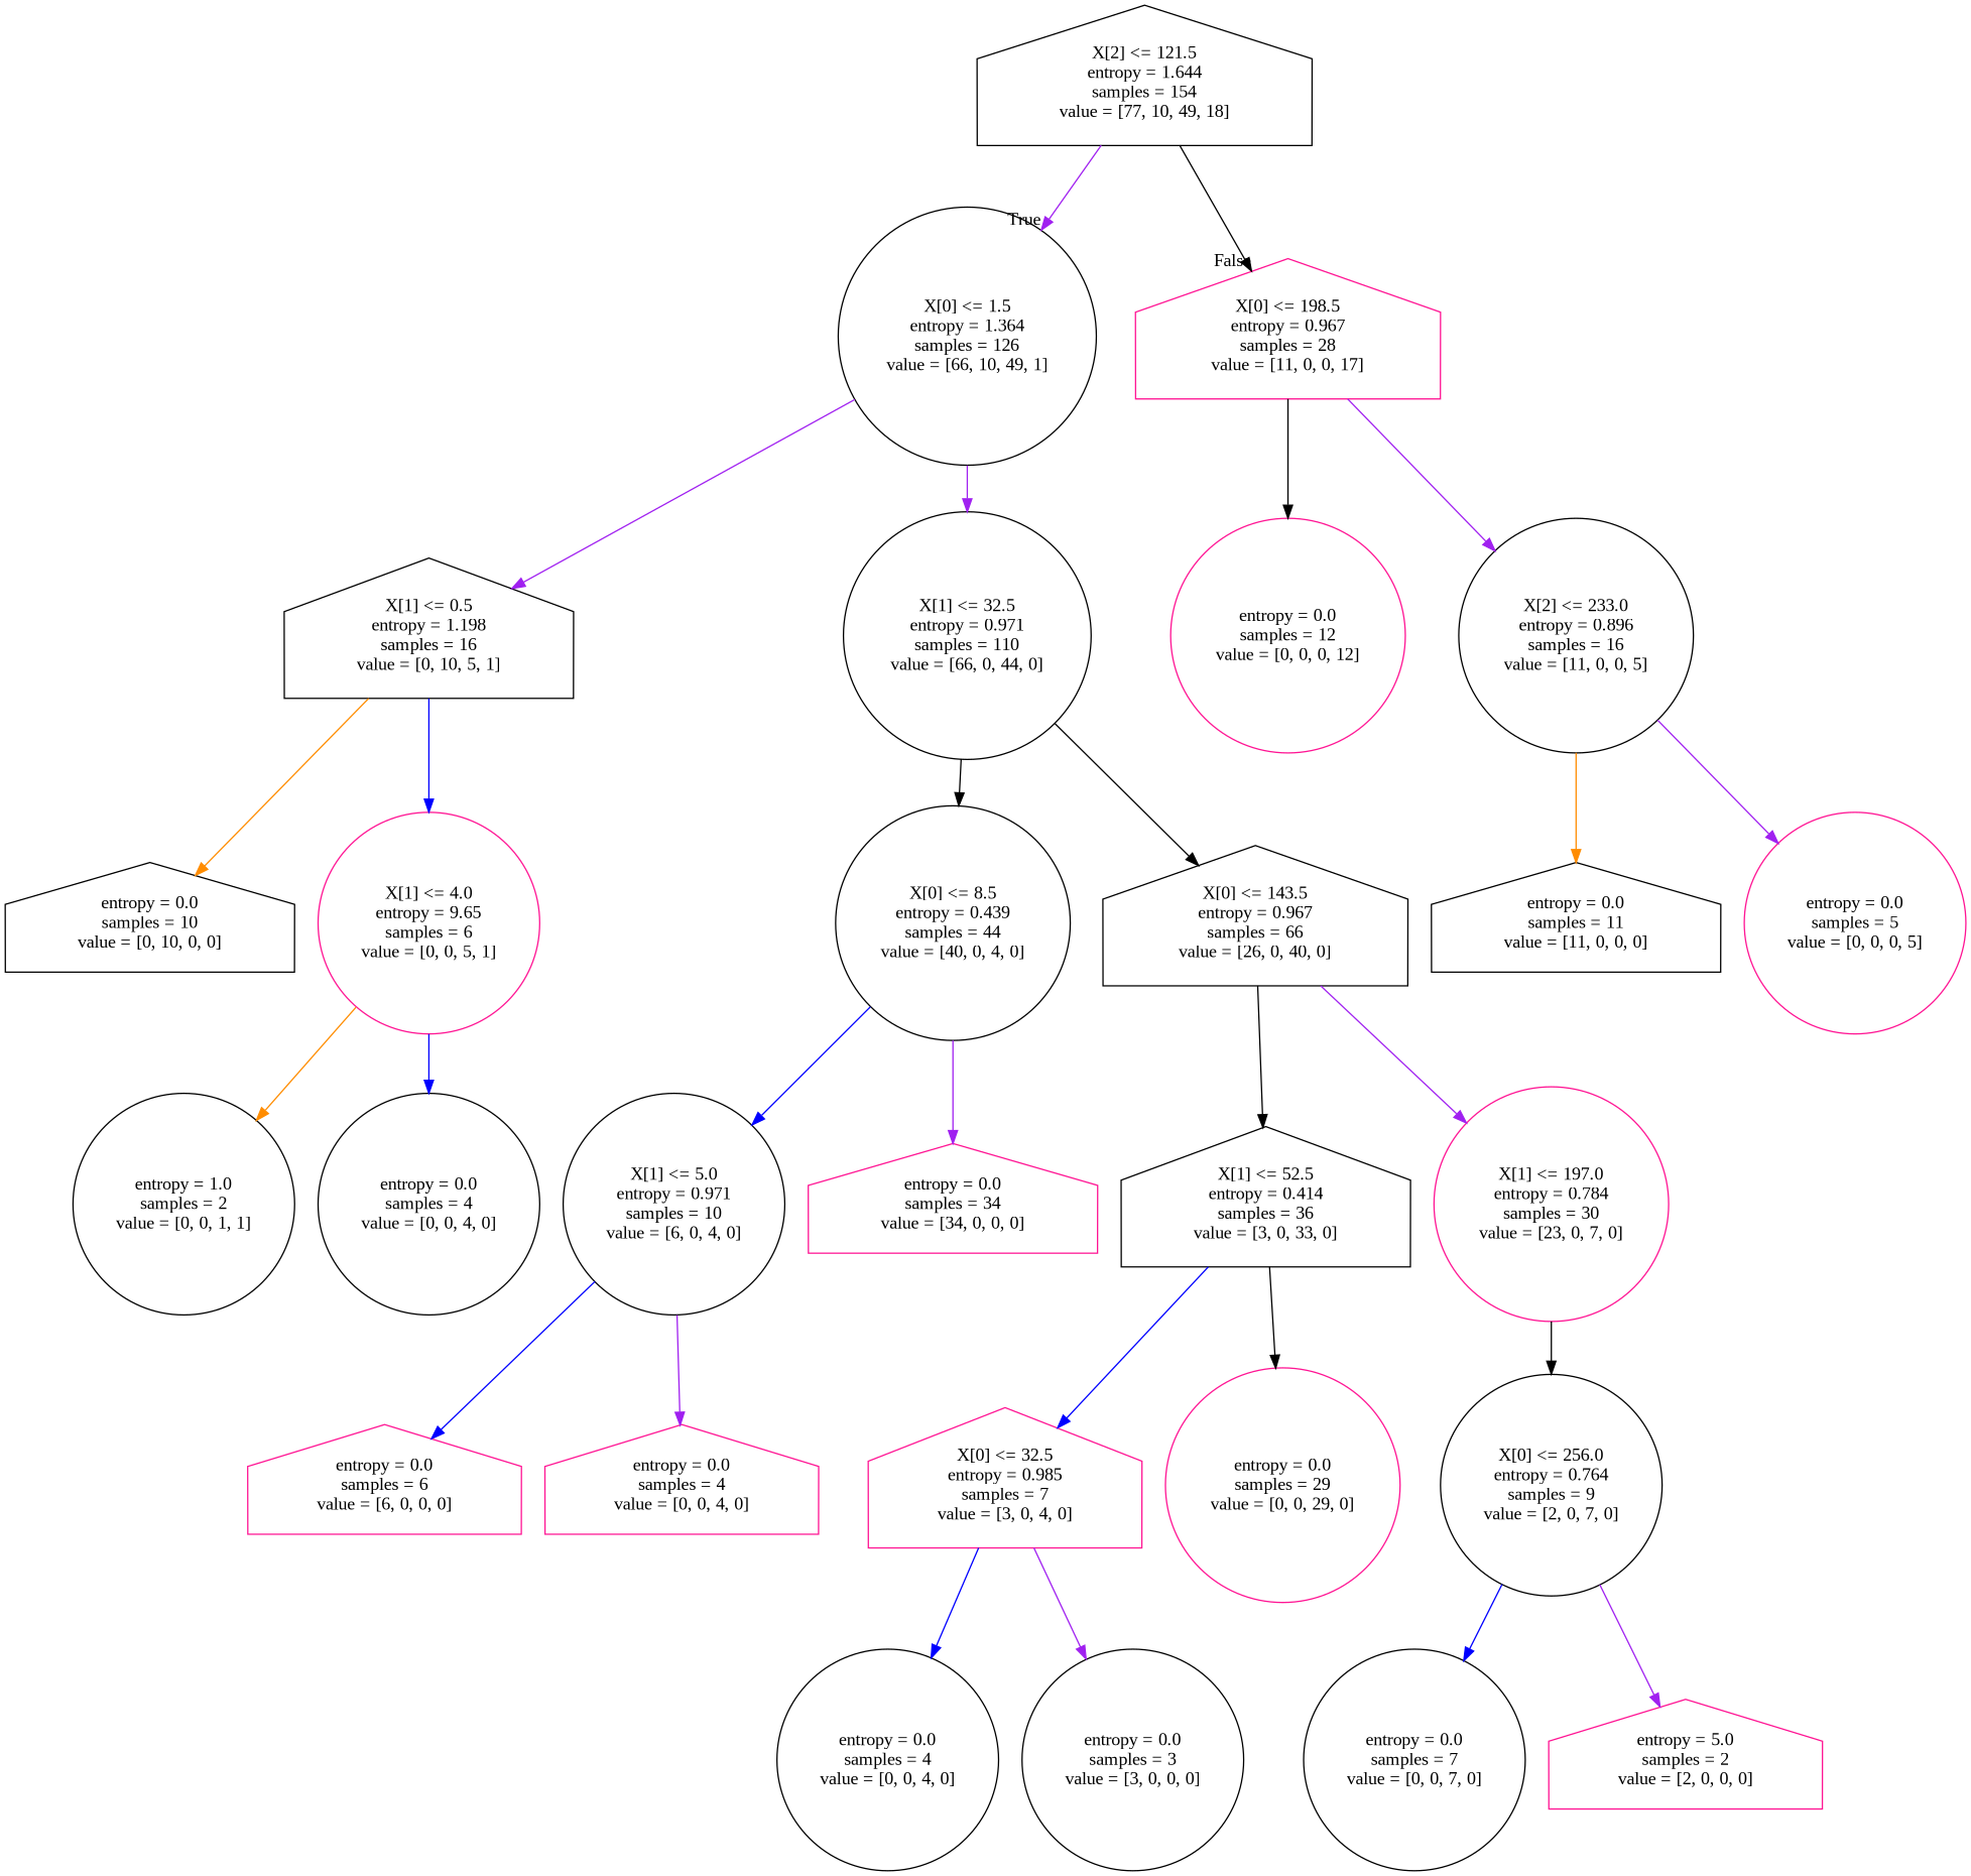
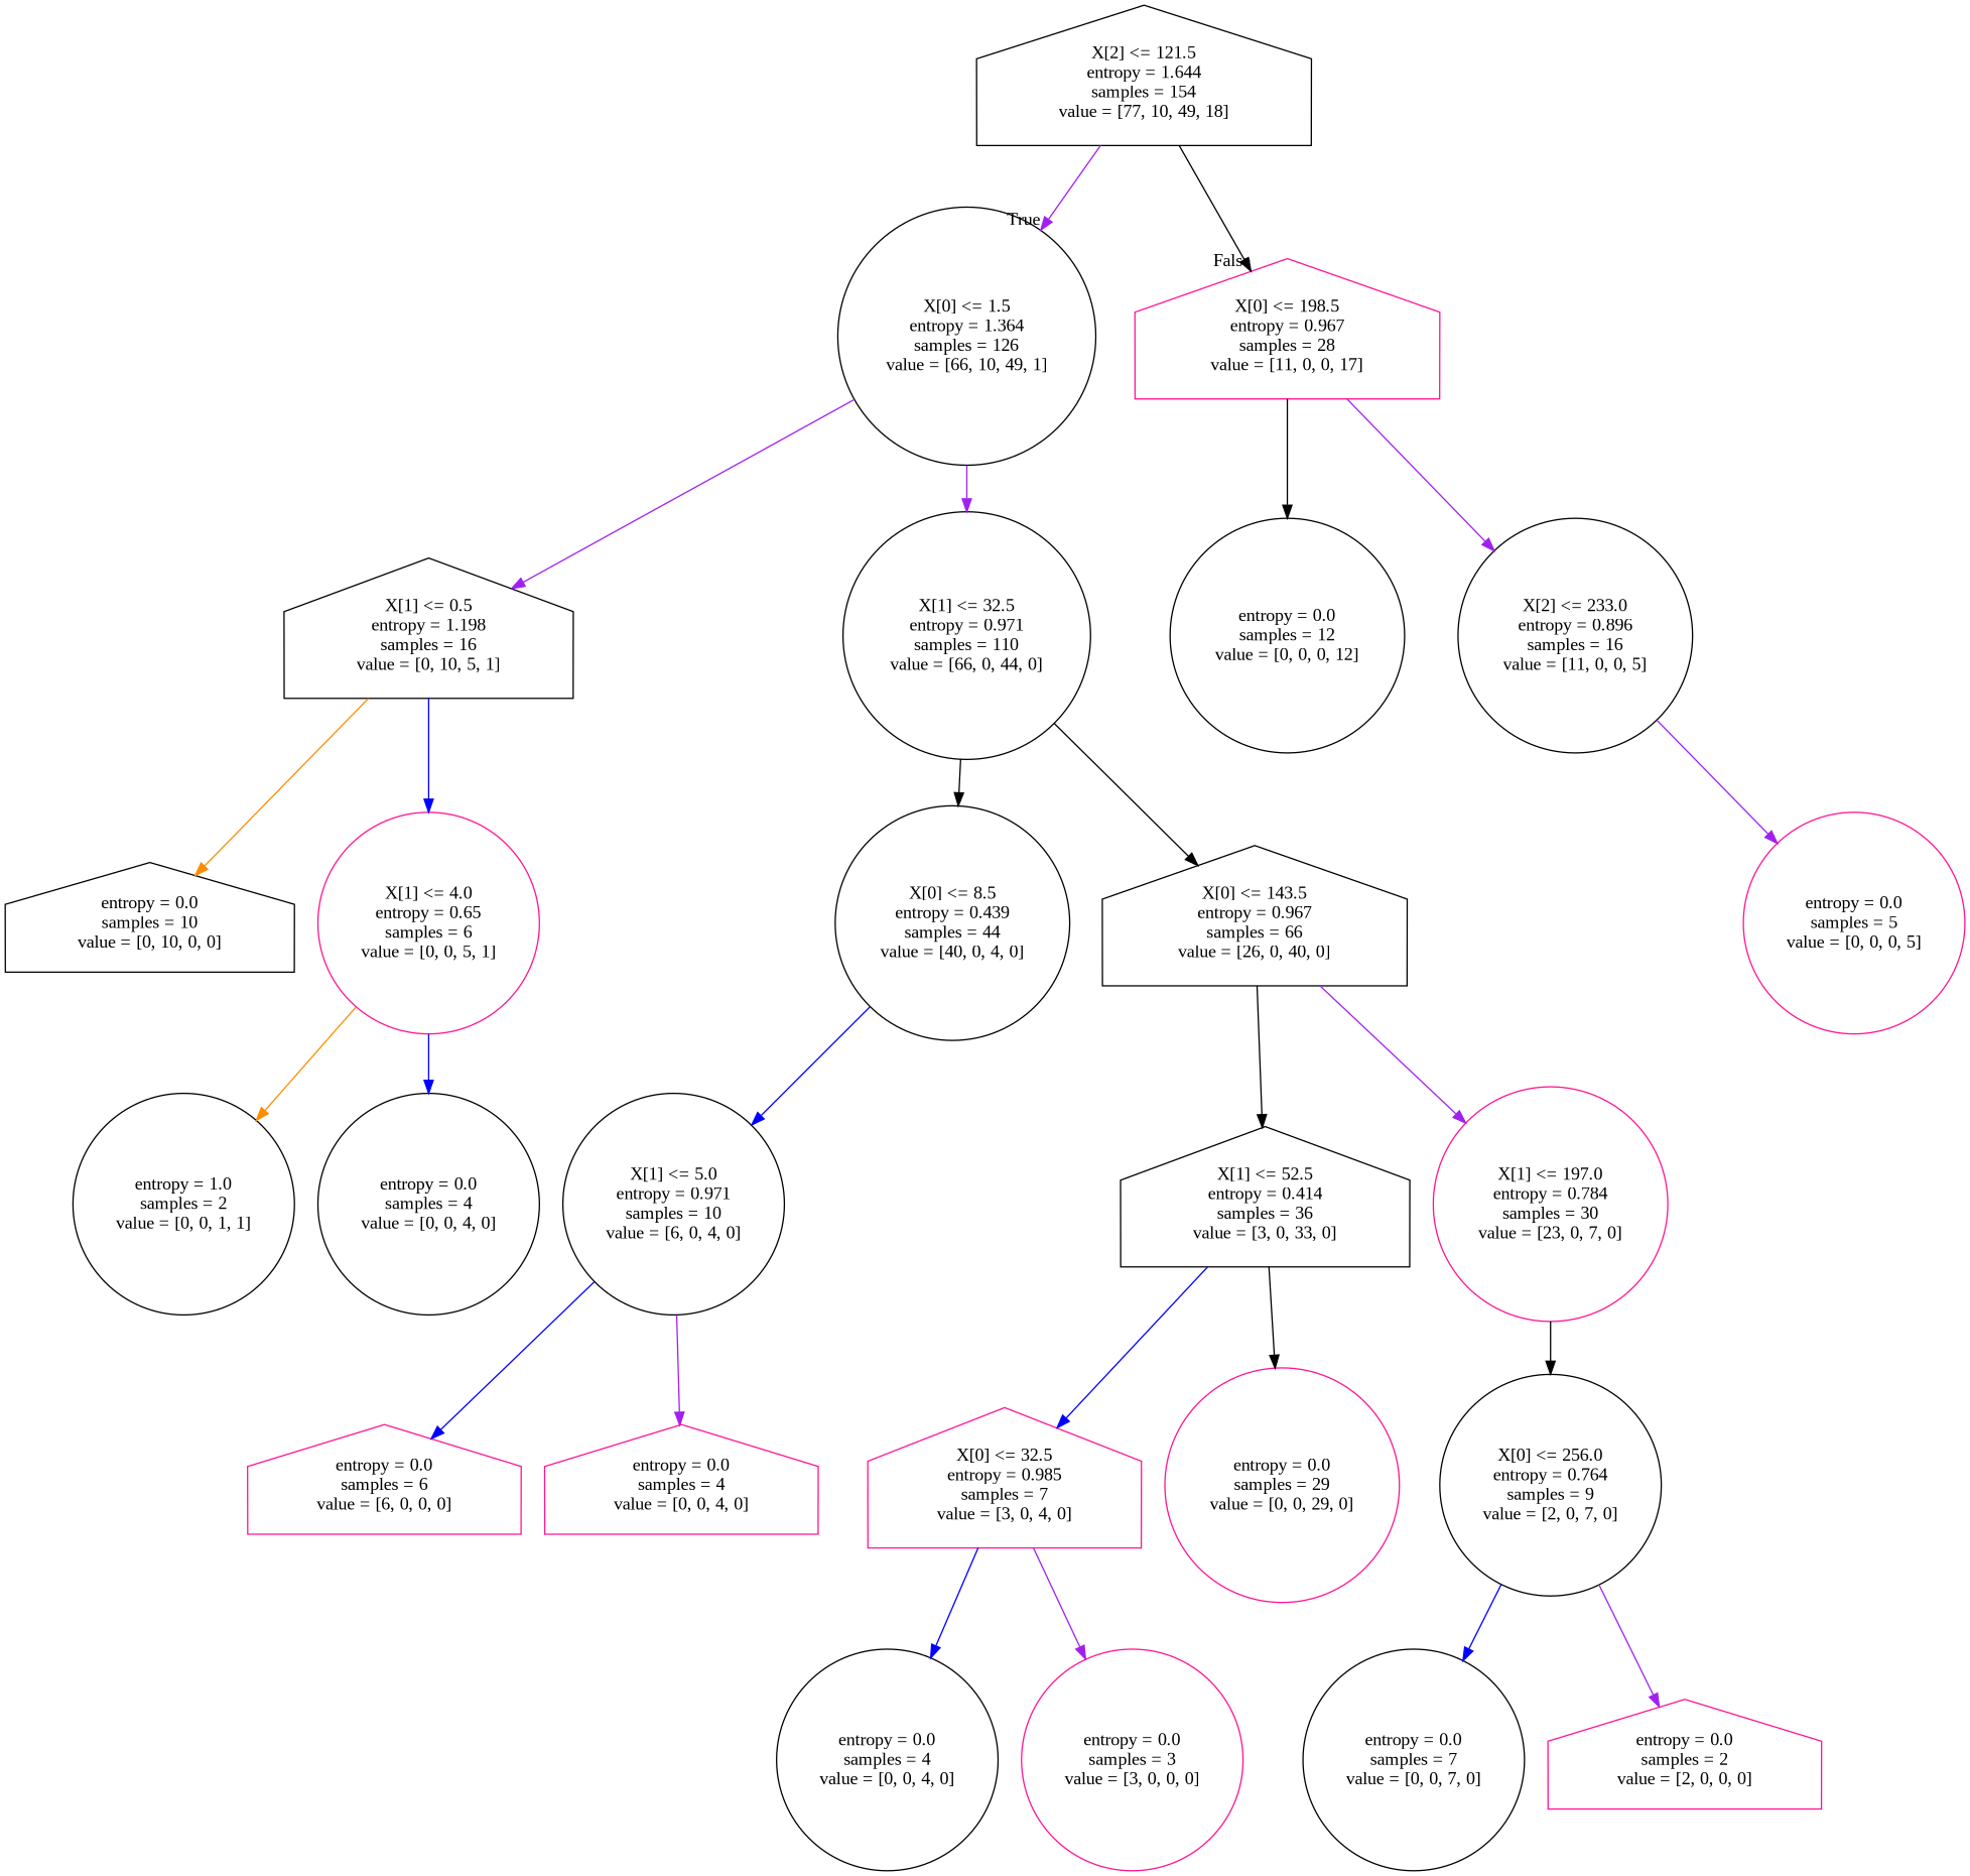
  digraph {
    fontname="Liberation Serif"
    node [color=black fontname="Liberation Serif" shape=circle]
    edge [color=purple fontname="Liberation Serif"]
    n1 [label="X[2] <= 121.5\nentropy = 1.644\nsamples = 154\nvalue = [77, 10, 49, 18]" shape=house]
    n2 [label="X[0] <= 1.5\nentropy = 1.364\nsamples = 126\nvalue = [66, 10, 49, 1]"]
    n3 [color=deeppink label="X[0] <= 198.5\nentropy = 0.967\nsamples = 28\nvalue = [11, 0, 0, 17]" shape=house]
    n4 [label="X[1] <= 0.5\nentropy = 1.198\nsamples = 16\nvalue = [0, 10, 5, 1]" shape=house]
    n5 [label="X[1] <= 32.5\nentropy = 0.971\nsamples = 110\nvalue = [66, 0, 44, 0]"]
-   n6 [color=deeppink label="entropy = 0.0\nsamples = 12\nvalue = [0, 0, 0, 12]"]
+   n6 [label="entropy = 0.0\nsamples = 12\nvalue = [0, 0, 0, 12]"]
    n7 [label="X[2] <= 233.0\nentropy = 0.896\nsamples = 16\nvalue = [11, 0, 0, 5]"]
    n8 [label="entropy = 0.0\nsamples = 10\nvalue = [0, 10, 0, 0]" shape=house]
-   n9 [color=deeppink label="X[1] <= 4.0\nentropy = 9.65\nsamples = 6\nvalue = [0, 0, 5, 1]"]
+   n9 [color=deeppink label="X[1] <= 4.0\nentropy = 0.65\nsamples = 6\nvalue = [0, 0, 5, 1]"]
    n10 [label="X[0] <= 8.5\nentropy = 0.439\nsamples = 44\nvalue = [40, 0, 4, 0]"]
    n11 [label="X[0] <= 143.5\nentropy = 0.967\nsamples = 66\nvalue = [26, 0, 40, 0]" shape=house]
    n12 [label="entropy = 1.0\nsamples = 2\nvalue = [0, 0, 1, 1]"]
    n13 [label="entropy = 0.0\nsamples = 4\nvalue = [0, 0, 4, 0]"]
    n14 [label="X[1] <= 5.0\nentropy = 0.971\nsamples = 10\nvalue = [6, 0, 4, 0]"]
-   n15 [color=deeppink label="entropy = 0.0\nsamples = 34\nvalue = [34, 0, 0, 0]" shape=house]
    n16 [label="X[1] <= 52.5\nentropy = 0.414\nsamples = 36\nvalue = [3, 0, 33, 0]" shape=house]
    n17 [color=deeppink label="X[1] <= 197.0\nentropy = 0.784\nsamples = 30\nvalue = [23, 0, 7, 0]"]
    n18 [color=deeppink label="entropy = 0.0\nsamples = 6\nvalue = [6, 0, 0, 0]" shape=house]
    n19 [color=deeppink label="entropy = 0.0\nsamples = 4\nvalue = [0, 0, 4, 0]" shape=house]
    n20 [color=deeppink label="X[0] <= 32.5\nentropy = 0.985\nsamples = 7\nvalue = [3, 0, 4, 0]" shape=house]
    n21 [color=deeppink label="entropy = 0.0\nsamples = 29\nvalue = [0, 0, 29, 0]"]
    n22 [label="X[0] <= 256.0\nentropy = 0.764\nsamples = 9\nvalue = [2, 0, 7, 0]"]
    n23 [label="entropy = 0.0\nsamples = 4\nvalue = [0, 0, 4, 0]"]
-   n24 [label="entropy = 0.0\nsamples = 3\nvalue = [3, 0, 0, 0]"]
+   n24 [color=deeppink label="entropy = 0.0\nsamples = 3\nvalue = [3, 0, 0, 0]"]
    n25 [label="entropy = 0.0\nsamples = 7\nvalue = [0, 0, 7, 0]"]
-   n26 [color=deeppink label="entropy = 5.0\nsamples = 2\nvalue = [2, 0, 0, 0]" shape=house]
-   n27 [label="entropy = 0.0\nsamples = 11\nvalue = [11, 0, 0, 0]" shape=house]
+   n26 [color=deeppink label="entropy = 0.0\nsamples = 2\nvalue = [2, 0, 0, 0]" shape=house]
    n28 [color=deeppink label="entropy = 0.0\nsamples = 5\nvalue = [0, 0, 0, 5]"]
    n1 -> n2 [headlabel=True labelangle=45 labeldistance=2.5]
    n1 -> n3 [color=black headlabel=False labelangle=-45 labeldistance=2.5]
    n2 -> n4
    n2 -> n5
    n3 -> n6 [color=black]
    n3 -> n7
    n4 -> n8 [color=darkorange]
    n4 -> n9 [color=blue]
    n5 -> n10 [color=black]
    n5 -> n11 [color=black]
-   n7 -> n27 [color=darkorange]
    n7 -> n28
    n9 -> n12 [color=darkorange]
    n9 -> n13 [color=blue]
    n10 -> n14 [color=blue]
-   n10 -> n15
    n11 -> n16 [color=black]
    n11 -> n17
    n14 -> n18 [color=blue]
    n14 -> n19
    n16 -> n20 [color=blue]
    n16 -> n21 [color=black]
    n17 -> n22 [color=black]
    n20 -> n23 [color=blue]
    n20 -> n24
    n22 -> n25 [color=blue]
    n22 -> n26
  }
